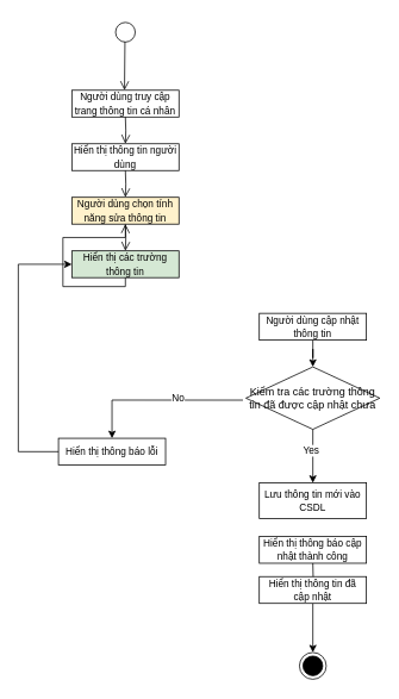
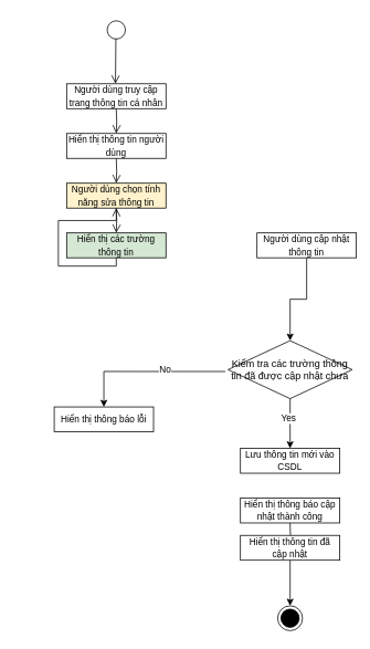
  <mxCell id="0" />
  <mxCell id="1" parent="0" />
  <mxCell id="2" value="" style="ellipse;html=1;shape=startState;" vertex="1" parent="1"><mxGeometry x="125" y="20" width="30" height="30" as="geometry" /></mxCell>
  <mxCell id="3" value="" style="edgeStyle=orthogonalEdgeStyle;html=1;verticalAlign=bottom;endArrow=open;endSize=8;rounded=0;exitX=0.484;exitY=0.85;exitDx=0;exitDy=0;exitPerimeter=0;" edge="1" parent="1" source="2"><mxGeometry relative="1" as="geometry"><mxPoint x="139" y="100" as="targetPoint" /></mxGeometry></mxCell>
  <mxCell id="4" value="" style="ellipse;html=1;shape=endState;fillColor=#000000;strokeColor=#000000;" vertex="1" parent="1"><mxGeometry x="335" y="730" width="30" height="30" as="geometry" /></mxCell>
  <mxCell id="5" value="&lt;font style=&quot;font-size: 11px;&quot;&gt;Người dùng truy cập trang thông tin cá nhân&lt;/font&gt;" style="rounded=0;whiteSpace=wrap;html=1;" vertex="1" parent="1"><mxGeometry x="80" y="100" width="120" height="30" as="geometry" /></mxCell>
  <mxCell id="6" value="" style="edgeStyle=orthogonalEdgeStyle;html=1;verticalAlign=bottom;endArrow=open;endSize=8;rounded=0;entryX=0.5;entryY=0;entryDx=0;entryDy=0;" edge="1" parent="1" target="7"><mxGeometry relative="1" as="geometry"><mxPoint x="140" y="180" as="targetPoint" /><mxPoint x="140" y="130" as="sourcePoint" /></mxGeometry></mxCell>
  <mxCell id="7" value="&lt;span style=&quot;font-size: 11px;&quot;&gt;Hiển thị thông tin người dùng&lt;/span&gt;" style="rounded=0;whiteSpace=wrap;html=1;" vertex="1" parent="1"><mxGeometry x="80" y="160" width="120" height="30" as="geometry" /></mxCell>
  <mxCell id="8" value="" style="edgeStyle=orthogonalEdgeStyle;html=1;verticalAlign=bottom;endArrow=open;endSize=8;rounded=0;entryX=0.5;entryY=0;entryDx=0;entryDy=0;" edge="1" parent="1" target="9"><mxGeometry relative="1" as="geometry"><mxPoint x="140" y="240" as="targetPoint" /><mxPoint x="140" y="190" as="sourcePoint" /></mxGeometry></mxCell>
  <mxCell id="9" value="&lt;span style=&quot;font-size: 11px;&quot;&gt;Người dùng chọn tính năng sửa thông tin&lt;/span&gt;" style="rounded=0;whiteSpace=wrap;html=1;fillColor=#fff2cc;" vertex="1" parent="1"><mxGeometry x="80" y="220" width="120" height="30" as="geometry" /></mxCell>
  <mxCell id="10" value="" style="edgeStyle=orthogonalEdgeStyle;html=1;verticalAlign=bottom;endArrow=open;endSize=8;rounded=0;entryX=0.5;entryY=0;entryDx=0;entryDy=0;" edge="1" parent="1" target="11"><mxGeometry relative="1" as="geometry"><mxPoint x="140" y="300" as="targetPoint" /><mxPoint x="140" y="250" as="sourcePoint" /></mxGeometry></mxCell>
  <mxCell id="11" value="&lt;span style=&quot;font-size: 11px;&quot;&gt;Hiển thị các trường thông tin&lt;/span&gt;" style="rounded=0;whiteSpace=wrap;html=1;fillColor=#d5e8d4;" vertex="1" parent="1"><mxGeometry x="80" y="280" width="120" height="30" as="geometry" /></mxCell>
  <mxCell id="12" value="" style="edgeStyle=orthogonalEdgeStyle;html=1;verticalAlign=bottom;endArrow=open;endSize=8;rounded=0;exitX=0.5;exitY=1;exitDx=0;exitDy=0;" edge="1" parent="1" target="9" source="11"><mxGeometry relative="1" as="geometry"><mxPoint x="250" y="370" as="targetPoint" /><mxPoint x="250" y="320" as="sourcePoint" /></mxGeometry></mxCell>
  <mxCell id="13" value="" style="edgeStyle=orthogonalEdgeStyle;rounded=0;orthogonalLoop=1;jettySize=auto;html=1;" edge="1" parent="1" source="14" target="15"><mxGeometry relative="1" as="geometry" /></mxCell>
- <mxCell id="14" value="&lt;span style=&quot;font-size: 11px;&quot;&gt;Người dùng cập nhật thông tin&lt;/span&gt;" style="rounded=0;whiteSpace=wrap;html=1;" vertex="1" parent="1"><mxGeometry x="290" y="350" width="120" height="30" as="geometry" /></mxCell>
+ <mxCell id="14" value="&lt;span style=&quot;font-size: 11px;&quot;&gt;Người dùng cập nhật thông tin&lt;/span&gt;" style="rounded=0;whiteSpace=wrap;html=1;" vertex="1" parent="1"><mxGeometry x="310" y="280" width="120" height="30" as="geometry" /></mxCell>
  <mxCell id="15" value="Kiểm tra các trường thông tin đã được cập nhật chưa" style="rhombus;whiteSpace=wrap;html=1;" vertex="1" parent="1"><mxGeometry x="275" y="410" width="150" height="70" as="geometry" /></mxCell>
  <mxCell id="16" value="" style="edgeStyle=orthogonalEdgeStyle;rounded=0;orthogonalLoop=1;jettySize=auto;html=1;exitX=0.5;exitY=1;exitDx=0;exitDy=0;entryX=0.5;entryY=0;entryDx=0;entryDy=0;" edge="1" parent="1" source="15" target="20"><mxGeometry relative="1" as="geometry"><mxPoint x="450" y="460" as="sourcePoint" /><mxPoint x="350" y="530" as="targetPoint" /></mxGeometry></mxCell>
  <mxCell id="17" value="Yes" style="edgeLabel;html=1;align=center;verticalAlign=middle;resizable=0;points=[];" vertex="1" connectable="0" parent="16"><mxGeometry x="-0.23" y="-3" relative="1" as="geometry"><mxPoint as="offset" /></mxGeometry></mxCell>
  <mxCell id="18" value="" style="edgeStyle=orthogonalEdgeStyle;rounded=0;orthogonalLoop=1;jettySize=auto;html=1;exitX=-0.022;exitY=0.532;exitDx=0;exitDy=0;exitPerimeter=0;entryX=0.5;entryY=0;entryDx=0;entryDy=0;" edge="1" parent="1" source="15" target="25"><mxGeometry relative="1" as="geometry"><mxPoint x="360" y="490" as="sourcePoint" /><mxPoint x="150" y="490" as="targetPoint" /></mxGeometry></mxCell>
  <mxCell id="19" value="No" style="edgeLabel;html=1;align=center;verticalAlign=middle;resizable=0;points=[];" vertex="1" connectable="0" parent="18"><mxGeometry x="-0.23" y="-3" relative="1" as="geometry"><mxPoint as="offset" /></mxGeometry></mxCell>
- <mxCell id="20" value="&lt;span style=&quot;font-size: 11px;&quot;&gt;Lưu thông tin mới vào CSDL&lt;/span&gt;" style="rounded=0;whiteSpace=wrap;html=1;" vertex="1" parent="1"><mxGeometry x="290" y="540" width="120" height="40" as="geometry" /></mxCell>
+ <mxCell id="20" value="&lt;span style=&quot;font-size: 11px;&quot;&gt;Lưu thông tin mới vào CSDL&lt;/span&gt;" style="rounded=0;whiteSpace=wrap;html=1;" vertex="1" parent="1"><mxGeometry x="290" y="540" width="120" height="30" as="geometry" /></mxCell>
  <mxCell id="21" value="&lt;span style=&quot;font-size: 11px;&quot;&gt;Hiển thị thông báo cập nhật thành công&lt;/span&gt;" style="rounded=0;whiteSpace=wrap;html=1;" vertex="1" parent="1"><mxGeometry x="290" y="600" width="120" height="30" as="geometry" /></mxCell>
  <mxCell id="22" value="" style="edgeStyle=orthogonalEdgeStyle;rounded=0;orthogonalLoop=1;jettySize=auto;html=1;" edge="1" parent="1" target="24"><mxGeometry relative="1" as="geometry"><mxPoint x="350" y="630" as="sourcePoint" /></mxGeometry></mxCell>
  <mxCell id="23" value="" style="edgeStyle=orthogonalEdgeStyle;rounded=0;orthogonalLoop=1;jettySize=auto;html=1;" edge="1" parent="1" source="24" target="4"><mxGeometry relative="1" as="geometry" /></mxCell>
  <mxCell id="24" value="&lt;span style=&quot;font-size: 11px;&quot;&gt;Hiển thị thông tin đã cập nhật&lt;/span&gt;" style="rounded=0;whiteSpace=wrap;html=1;" vertex="1" parent="1"><mxGeometry x="290" y="645" width="120" height="30" as="geometry" /></mxCell>
  <mxCell id="25" value="&lt;span style=&quot;font-size: 11px;&quot;&gt;Hiển thị thông báo lỗi&lt;/span&gt;" style="rounded=0;whiteSpace=wrap;html=1;" vertex="1" parent="1"><mxGeometry x="65" y="490" width="120" height="30" as="geometry" /></mxCell>
- <mxCell id="26" value="" style="endArrow=classic;html=1;rounded=0;exitX=0;exitY=0.5;exitDx=0;exitDy=0;entryX=0;entryY=0.5;entryDx=0;entryDy=0;" edge="1" parent="1" source="25" target="11"><mxGeometry width="50" height="50" relative="1" as="geometry"><mxPoint x="330" y="450" as="sourcePoint" /><mxPoint x="380" y="400" as="targetPoint" /><Array as="points"><mxPoint x="20" y="505" /><mxPoint x="20" y="295" /></Array></mxGeometry></mxCell>
